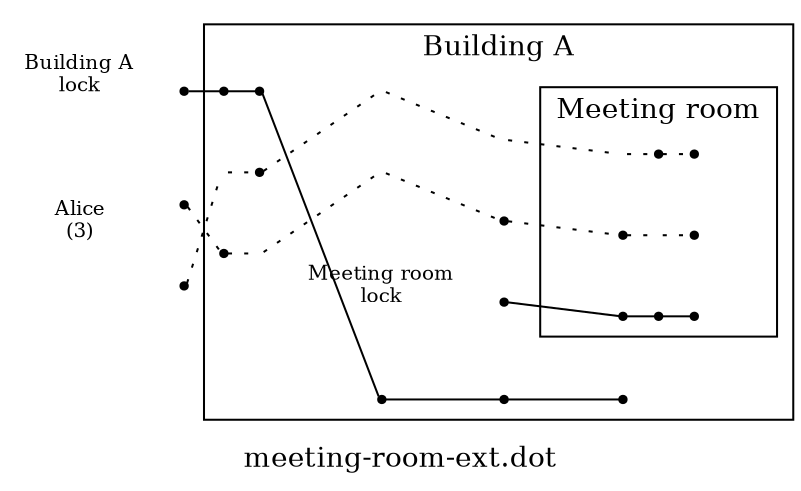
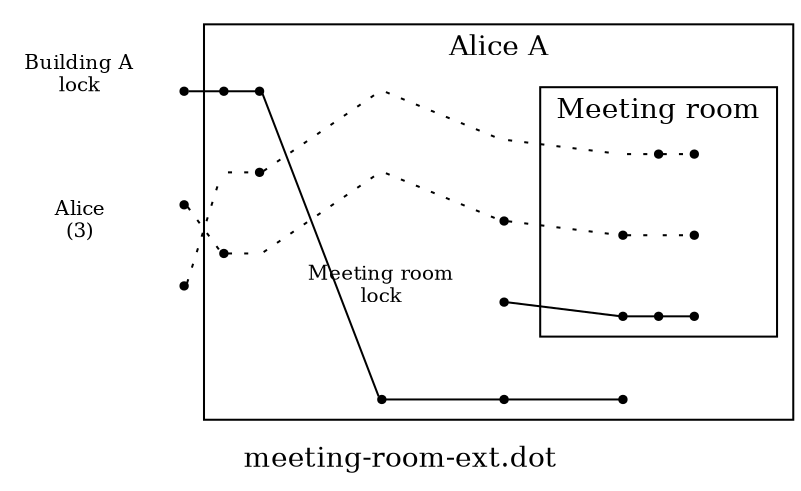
  digraph {
    fontname="DejaVu Serif"
    label="meeting-room-ext.dot"
    nodesep=0.5
    rankdir=LR
    ranksep=0.2
    splines=line
    node [fontname="DejaVu Serif" fontsize=10 shape=point]
    edge [dir=none fontname="DejaVu Serif" fontsize=10 style=invis]
    n1 [label="Building A\nlock" shape=none]
    n2 [label="Alice\n(3)" shape=none]
    "0(Building_A)"
    "0(Building_A_Alice)"
    "0(Building_A_Eve)"
    "1(Building_A)"
    "1(Building_A_Alice)"
    "1(Building_A_Eve)" [style=invis]
    "2(Building_A_Alice)" [style=invis]
    "2(Building_A)"
    "2(Building_A_Eve)"
    "3(Building_A_Alice)" [style=invis]
    "3(Building_A)"
    "3(Building_A_Eve)" [style=invis]
    "0(Building_A_Meeting_room)"
    "0(Building_A_Meeting_room_Alice)"
    "0(Building_A_Meeting_room_Eve)" [style=invis]
    "1(Building_A_Meeting_room)"
    "1(Building_A_Meeting_room_Alice)"
    "1(Building_A_Meeting_room_Eve)" [style=invis]
    "2(Building_A_Meeting_room_Alice)" [style=invis]
    "2(Building_A_Meeting_room)"
    "2(Building_A_Meeting_room_Eve)"
    "3(Building_A_Meeting_room)"
    "3(Building_A_Meeting_room_Alice)"
    "3(Building_A_Meeting_room_Eve)"
    "4(Building_A)"
    n28 [label="Meeting room\nlock" shape=none]
    "5(Building_A)"
    subgraph sub_1 {
      rank=same
      n1
      n2
    }
    subgraph sub_2 {
      rank=same
      "0(Building_A)"
      "0(Building_A_Alice)"
      "0(Building_A_Eve)"
    }
    subgraph cluster_3 {
-     label="Building A"
+     label="Alice A"
      "4(Building_A)"
      n28
      "5(Building_A)"
      subgraph sub_4 {
        label="Building A"
        rank=same
        "1(Building_A)"
        "1(Building_A_Alice)"
        "1(Building_A_Eve)"
      }
      subgraph sub_5 {
        label="Building A"
        rank=same
        "2(Building_A_Alice)"
        "2(Building_A)"
        "2(Building_A_Eve)"
      }
      subgraph sub_6 {
        label="Building A"
        rank=same
        "3(Building_A_Alice)"
        "3(Building_A)"
        "3(Building_A_Eve)"
      }
      subgraph sub_7 {
        label="Building A"
        rank=same
        "0(Building_A_Meeting_room)"
        "0(Building_A_Meeting_room_Alice)"
        "0(Building_A_Meeting_room_Eve)"
      }
      subgraph cluster_8 {
        label="Meeting room"
        "3(Building_A_Meeting_room)"
        "3(Building_A_Meeting_room_Alice)"
        "3(Building_A_Meeting_room_Eve)"
        subgraph sub_9 {
          label="Meeting room"
          rank=same
          "1(Building_A_Meeting_room)"
          "1(Building_A_Meeting_room_Alice)"
          "1(Building_A_Meeting_room_Eve)"
        }
        subgraph sub_10 {
          label="Meeting room"
          rank=same
          "2(Building_A_Meeting_room_Alice)"
          "2(Building_A_Meeting_room)"
          "2(Building_A_Meeting_room_Eve)"
        }
        subgraph sub_11 {
          label="Meeting room"
          rank=same
          "2(Building_A_Meeting_room_Alice)"
          "2(Building_A_Meeting_room)"
          "2(Building_A_Meeting_room_Eve)"
        }
      }
    }
    n1 -> n2
    n1 -> "0(Building_A)"
    n2 -> "0(Building_A_Alice)"
    "0(Building_A)" -> "0(Building_A_Alice)"
    "0(Building_A)" -> "1(Building_A)" [style=""]
    "0(Building_A_Alice)" -> "0(Building_A_Eve)"
    "0(Building_A_Alice)" -> "1(Building_A_Alice)" [style=dotted]
    "0(Building_A_Eve)" -> "1(Building_A_Eve)" [style=dotted]
    "1(Building_A)" -> "1(Building_A_Alice)"
    "1(Building_A)" -> "2(Building_A)" [style=""]
    "1(Building_A_Alice)" -> "1(Building_A_Eve)"
    "1(Building_A_Alice)" -> "2(Building_A_Alice)" [style=dotted]
    "1(Building_A_Eve)" -> "2(Building_A_Eve)" [style=dotted]
    "2(Building_A_Alice)" -> "2(Building_A_Eve)"
    "2(Building_A_Alice)" -> "3(Building_A_Alice)" [style=dotted]
    "2(Building_A)" -> "2(Building_A_Alice)"
    "2(Building_A)" -> "3(Building_A)" [style=""]
    "2(Building_A_Eve)" -> "3(Building_A_Eve)" [style=dotted]
    "3(Building_A_Alice)" -> "3(Building_A_Eve)"
    "3(Building_A_Alice)" -> "0(Building_A_Meeting_room_Alice)" [style=dotted]
    "3(Building_A)" -> "3(Building_A_Alice)"
    "3(Building_A)" -> "4(Building_A)" [style=""]
    "3(Building_A_Eve)" -> "0(Building_A_Meeting_room_Eve)" [style=dotted]
    "0(Building_A_Meeting_room)" -> "0(Building_A_Meeting_room_Alice)"
    "0(Building_A_Meeting_room)" -> "1(Building_A_Meeting_room)" [style=""]
    "0(Building_A_Meeting_room_Alice)" -> "0(Building_A_Meeting_room_Eve)"
    "0(Building_A_Meeting_room_Alice)" -> "1(Building_A_Meeting_room_Alice)" [style=dotted]
    "0(Building_A_Meeting_room_Eve)" -> "1(Building_A_Meeting_room_Eve)" [style=dotted]
    "1(Building_A_Meeting_room)" -> "1(Building_A_Meeting_room_Alice)"
    "1(Building_A_Meeting_room)" -> "2(Building_A_Meeting_room)" [style=""]
    "1(Building_A_Meeting_room_Alice)" -> "1(Building_A_Meeting_room_Eve)"
    "1(Building_A_Meeting_room_Alice)" -> "2(Building_A_Meeting_room_Alice)" [style=dotted]
    "1(Building_A_Meeting_room_Eve)" -> "2(Building_A_Meeting_room_Eve)" [style=dotted]
    "2(Building_A_Meeting_room_Alice)" -> "2(Building_A_Meeting_room_Eve)"
    "2(Building_A_Meeting_room_Alice)" -> "2(Building_A_Meeting_room_Eve)"
    "2(Building_A_Meeting_room_Alice)" -> "3(Building_A_Meeting_room_Alice)" [style=dotted]
    "2(Building_A_Meeting_room)" -> "2(Building_A_Meeting_room_Alice)"
    "2(Building_A_Meeting_room)" -> "2(Building_A_Meeting_room_Alice)"
    "2(Building_A_Meeting_room)" -> "3(Building_A_Meeting_room)" [style=""]
    "2(Building_A_Meeting_room_Eve)" -> "3(Building_A_Meeting_room_Eve)" [style=dotted]
    "4(Building_A)" -> "5(Building_A)" [style=""]
    n28 -> "0(Building_A_Meeting_room)"
  }
